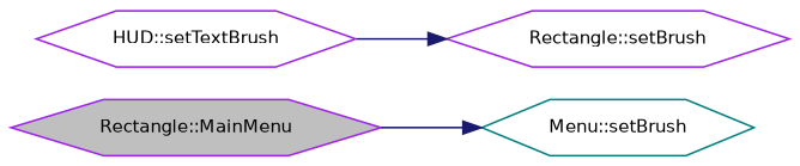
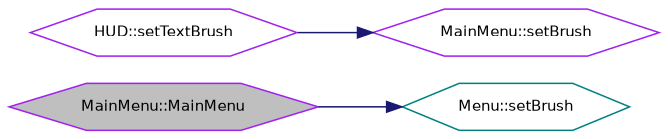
  digraph {
    rankdir=LR
    node [color=purple fontname=Helvetica fontsize=10 shape=hexagon]
    edge [color=midnightblue fontname=Helvetica fontsize=10 labelfontname=Helvetica labelfontsize=10 style=solid]
-   n1 [fillcolor=grey75 fontcolor=black height=0.2 label="Rectangle::MainMenu" style=filled width=0.4]
+   n1 [fillcolor=grey75 fontcolor=black height=0.2 label="MainMenu::MainMenu" style=filled width=0.4]
    n2 [color=teal height=0.2 label="Menu::setBrush" width=0.4]
    n3 [height=0.2 label="HUD::setTextBrush" width=0.4]
-   n4 [height=0.2 label="Rectangle::setBrush" width=0.4]
+   n4 [height=0.2 label="MainMenu::setBrush" width=0.4]
    n1 -> n2
    n3 -> n4
  }
